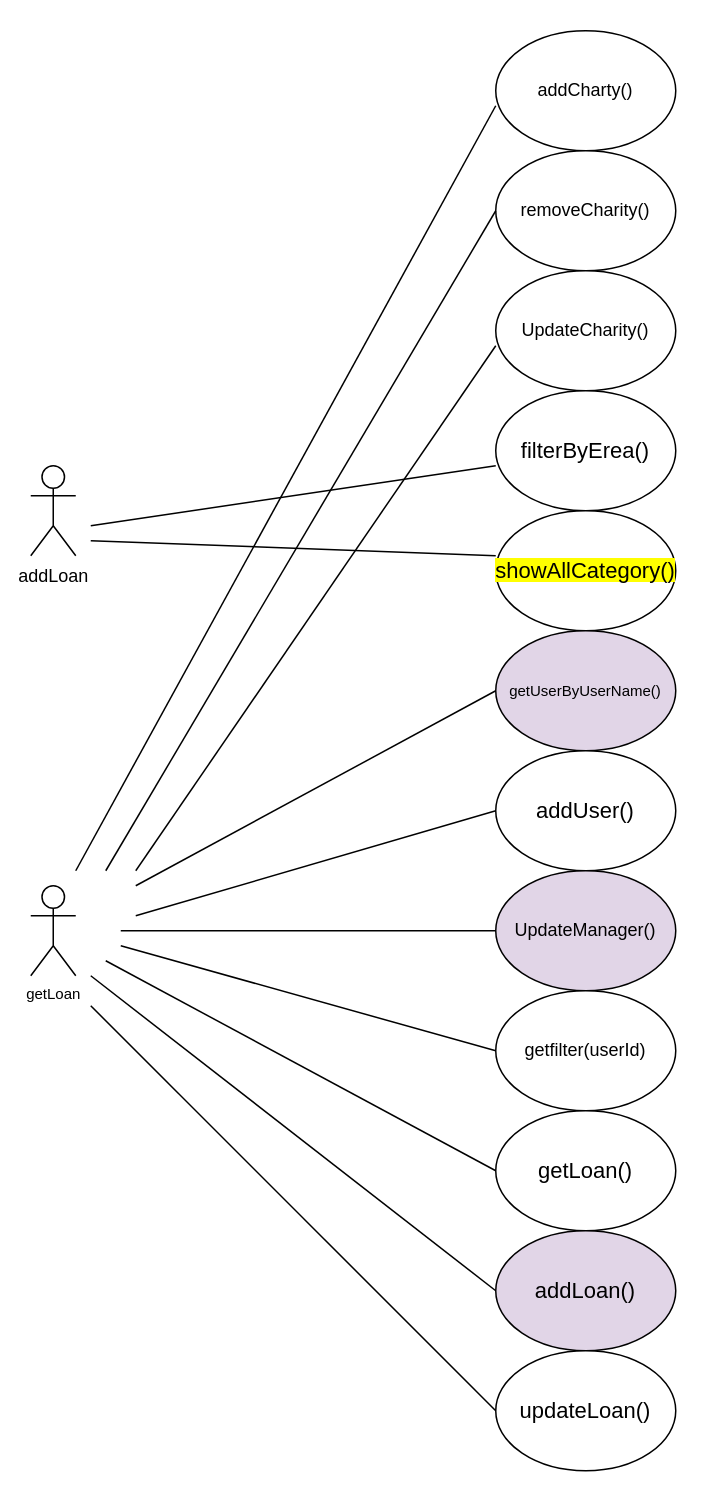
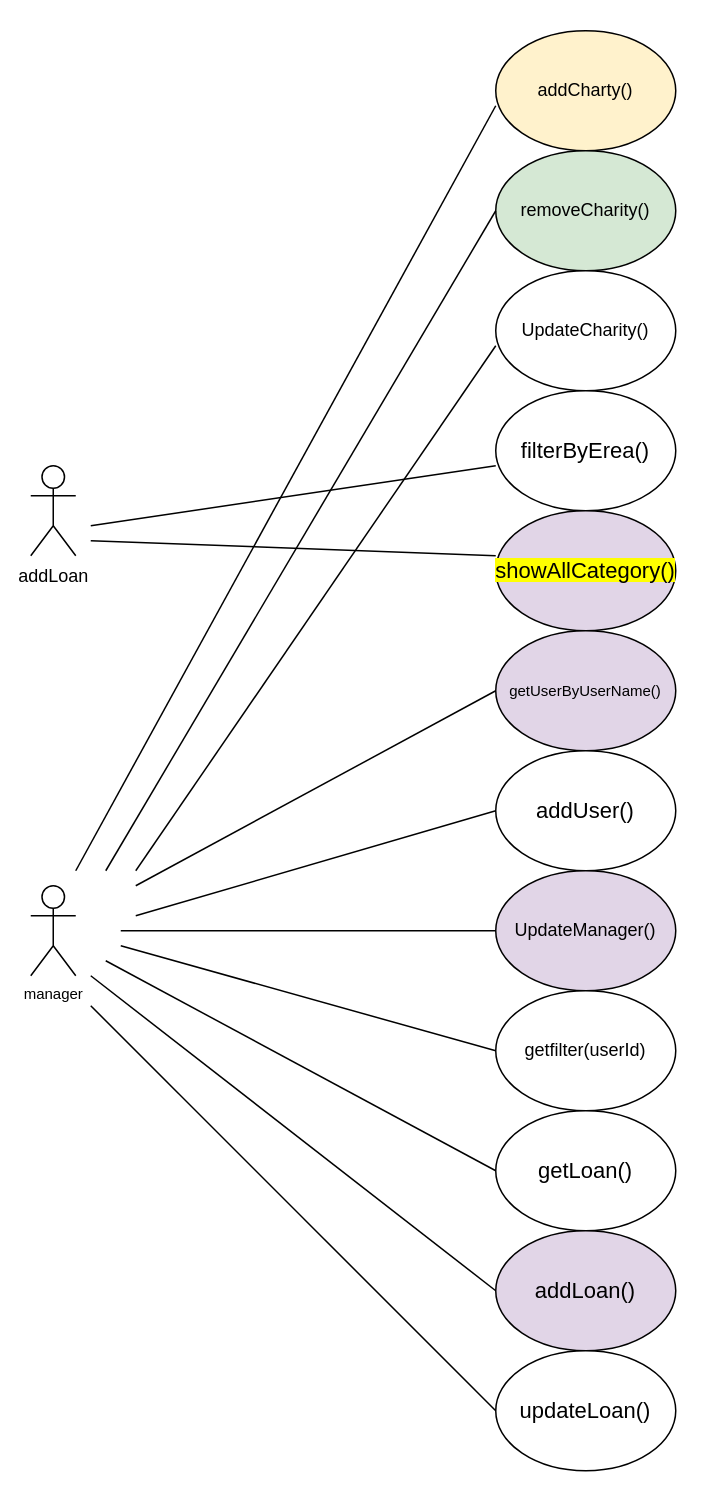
  <mxCell id="0" />
  <mxCell id="1" parent="0" />
- <mxCell id="2" value="&lt;br&gt;addCharty()&lt;br&gt;&lt;br&gt;" style="ellipse;whiteSpace=wrap;html=1;" vertex="1" parent="1"><mxGeometry x="330" y="20" width="120" height="80" as="geometry" /></mxCell>
+ <mxCell id="2" value="&lt;br&gt;addCharty()&lt;br&gt;&lt;br&gt;" style="ellipse;whiteSpace=wrap;html=1;fillColor=#fff2cc;" vertex="1" parent="1"><mxGeometry x="330" y="20" width="120" height="80" as="geometry" /></mxCell>
  <mxCell id="3" value="addLoan" style="shape=umlActor;verticalLabelPosition=bottom;verticalAlign=top;html=1;outlineConnect=0;" vertex="1" parent="1"><mxGeometry x="20" y="310" width="30" height="60" as="geometry" /></mxCell>
- <mxCell id="4" value="&lt;span style=&quot;font-size: 9pt; line-height: 107%; font-family: Helvetica, sans-serif; background-image: initial; background-position: initial; background-size: initial; background-repeat: initial; background-attachment: initial; background-origin: initial; background-clip: initial;&quot;&gt;removeCharity()&lt;/span&gt;" style="ellipse;whiteSpace=wrap;html=1;" vertex="1" parent="1"><mxGeometry x="330" y="100" width="120" height="80" as="geometry" /></mxCell>
+ <mxCell id="4" value="&lt;span style=&quot;font-size: 9pt; line-height: 107%; font-family: Helvetica, sans-serif; background-image: initial; background-position: initial; background-size: initial; background-repeat: initial; background-attachment: initial; background-origin: initial; background-clip: initial;&quot;&gt;removeCharity()&lt;/span&gt;" style="ellipse;whiteSpace=wrap;html=1;fillColor=#d5e8d4;" vertex="1" parent="1"><mxGeometry x="330" y="100" width="120" height="80" as="geometry" /></mxCell>
  <mxCell id="5" value="&lt;span style=&quot;font-size: 9pt; line-height: 107%; font-family: Helvetica, sans-serif; background-image: initial; background-position: initial; background-size: initial; background-repeat: initial; background-attachment: initial; background-origin: initial; background-clip: initial;&quot;&gt;UpdateCharity()&lt;/span&gt;" style="ellipse;whiteSpace=wrap;html=1;" vertex="1" parent="1"><mxGeometry x="330" y="180" width="120" height="80" as="geometry" /></mxCell>
  <mxCell id="6" value="&lt;span style=&quot;font-size:11.0pt;line-height:107%;&lt;br/&gt;font-family:&amp;quot;Calibri&amp;quot;,sans-serif;mso-ascii-theme-font:minor-latin;mso-fareast-font-family:&lt;br/&gt;Calibri;mso-fareast-theme-font:minor-latin;mso-hansi-theme-font:minor-latin;&lt;br/&gt;mso-bidi-font-family:Arial;mso-bidi-theme-font:minor-bidi;mso-ansi-language:&lt;br/&gt;EN-US;mso-fareast-language:EN-US;mso-bidi-language:HE&quot;&gt;filterByErea()&lt;/span&gt;" style="ellipse;whiteSpace=wrap;html=1;" vertex="1" parent="1"><mxGeometry x="330" y="260" width="120" height="80" as="geometry" /></mxCell>
- <mxCell id="7" value="&lt;span style=&quot;font-size:11.0pt;line-height:107%;&lt;br/&gt;font-family:&amp;quot;Calibri&amp;quot;,sans-serif;mso-ascii-theme-font:minor-latin;mso-fareast-font-family:&lt;br/&gt;Calibri;mso-fareast-theme-font:minor-latin;mso-hansi-theme-font:minor-latin;&lt;br/&gt;mso-bidi-font-family:Arial;mso-bidi-theme-font:minor-bidi;background:yellow;&lt;br/&gt;mso-highlight:yellow;mso-ansi-language:EN-US;mso-fareast-language:EN-US;&lt;br/&gt;mso-bidi-language:HE&quot;&gt;showAllCategory()&lt;/span&gt;" style="ellipse;whiteSpace=wrap;html=1;" vertex="1" parent="1"><mxGeometry x="330" y="340" width="120" height="80" as="geometry" /></mxCell>
+ <mxCell id="7" value="&lt;span style=&quot;font-size:11.0pt;line-height:107%;&lt;br/&gt;font-family:&amp;quot;Calibri&amp;quot;,sans-serif;mso-ascii-theme-font:minor-latin;mso-fareast-font-family:&lt;br/&gt;Calibri;mso-fareast-theme-font:minor-latin;mso-hansi-theme-font:minor-latin;&lt;br/&gt;mso-bidi-font-family:Arial;mso-bidi-theme-font:minor-bidi;background:yellow;&lt;br/&gt;mso-highlight:yellow;mso-ansi-language:EN-US;mso-fareast-language:EN-US;&lt;br/&gt;mso-bidi-language:HE&quot;&gt;showAllCategory()&lt;/span&gt;" style="ellipse;whiteSpace=wrap;html=1;fillColor=#e1d5e7;" vertex="1" parent="1"><mxGeometry x="330" y="340" width="120" height="80" as="geometry" /></mxCell>
  <mxCell id="8" value="&lt;span&gt;&lt;font style=&quot;font-size: 10px;&quot;&gt;getUserByUserName()&lt;/font&gt;&lt;/span&gt;" style="ellipse;whiteSpace=wrap;html=1;fillColor=#e1d5e7;" vertex="1" parent="1"><mxGeometry x="330" y="420" width="120" height="80" as="geometry" /></mxCell>
  <mxCell id="9" value="&lt;span style=&quot;font-size:11.0pt;line-height:107%;&lt;br/&gt;font-family:&amp;quot;Calibri&amp;quot;,sans-serif;mso-ascii-theme-font:minor-latin;mso-fareast-font-family:&lt;br/&gt;Calibri;mso-fareast-theme-font:minor-latin;mso-hansi-theme-font:minor-latin;&lt;br/&gt;mso-bidi-font-family:Arial;mso-bidi-theme-font:minor-bidi;mso-ansi-language:&lt;br/&gt;EN-US;mso-fareast-language:EN-US;mso-bidi-language:HE&quot;&gt;addUser()&lt;/span&gt;" style="ellipse;whiteSpace=wrap;html=1;" vertex="1" parent="1"><mxGeometry x="330" y="500" width="120" height="80" as="geometry" /></mxCell>
  <mxCell id="10" value="&lt;span&gt;UpdateManager()&lt;/span&gt;" style="ellipse;whiteSpace=wrap;html=1;fillColor=#e1d5e7;" vertex="1" parent="1"><mxGeometry x="330" y="580" width="120" height="80" as="geometry" /></mxCell>
  <mxCell id="11" value="&lt;p dir=&quot;RTL&quot; class=&quot;MsoNormal&quot;&gt;&lt;span dir=&quot;LTR&quot;&gt;getfilter(userId)&lt;/span&gt;&lt;span style=&quot;font-family:&amp;quot;Arial&amp;quot;,sans-serif;mso-ascii-font-family:Calibri;mso-ascii-theme-font:&lt;br/&gt;minor-latin;mso-hansi-font-family:Calibri;mso-hansi-theme-font:minor-latin;&lt;br/&gt;mso-bidi-theme-font:minor-bidi&quot; lang=&quot;HE&quot;&gt;&lt;/span&gt;&lt;/p&gt;" style="ellipse;whiteSpace=wrap;html=1;" vertex="1" parent="1"><mxGeometry x="330" y="660" width="120" height="80" as="geometry" /></mxCell>
  <mxCell id="12" value="&lt;span style=&quot;font-size:11.0pt;line-height:107%;&lt;br/&gt;font-family:&amp;quot;Calibri&amp;quot;,sans-serif;mso-ascii-theme-font:minor-latin;mso-fareast-font-family:&lt;br/&gt;Calibri;mso-fareast-theme-font:minor-latin;mso-hansi-theme-font:minor-latin;&lt;br/&gt;mso-bidi-font-family:Arial;mso-bidi-theme-font:minor-bidi;mso-ansi-language:&lt;br/&gt;EN-US;mso-fareast-language:EN-US;mso-bidi-language:HE&quot;&gt;getLoan()&lt;/span&gt;" style="ellipse;whiteSpace=wrap;html=1;" vertex="1" parent="1"><mxGeometry x="330" y="740" width="120" height="80" as="geometry" /></mxCell>
  <mxCell id="13" value="&lt;span style=&quot;font-size:11.0pt;line-height:107%;&lt;br/&gt;font-family:&amp;quot;Calibri&amp;quot;,sans-serif;mso-ascii-theme-font:minor-latin;mso-fareast-font-family:&lt;br/&gt;Calibri;mso-fareast-theme-font:minor-latin;mso-hansi-theme-font:minor-latin;&lt;br/&gt;mso-bidi-font-family:Arial;mso-bidi-theme-font:minor-bidi;mso-ansi-language:&lt;br/&gt;EN-US;mso-fareast-language:EN-US;mso-bidi-language:HE&quot;&gt;addLoan()&lt;/span&gt;" style="ellipse;whiteSpace=wrap;html=1;fillColor=#e1d5e7;" vertex="1" parent="1"><mxGeometry x="330" y="820" width="120" height="80" as="geometry" /></mxCell>
  <mxCell id="14" value="&lt;span style=&quot;font-size:11.0pt;line-height:107%;&lt;br/&gt;font-family:&amp;quot;Calibri&amp;quot;,sans-serif;mso-ascii-theme-font:minor-latin;mso-fareast-font-family:&lt;br/&gt;Calibri;mso-fareast-theme-font:minor-latin;mso-hansi-theme-font:minor-latin;&lt;br/&gt;mso-bidi-font-family:Arial;mso-bidi-theme-font:minor-bidi;mso-ansi-language:&lt;br/&gt;EN-US;mso-fareast-language:EN-US;mso-bidi-language:HE&quot;&gt;updateLoan()&lt;/span&gt;" style="ellipse;whiteSpace=wrap;html=1;" vertex="1" parent="1"><mxGeometry x="330" y="900" width="120" height="80" as="geometry" /></mxCell>
- <mxCell id="15" value="getLoan" style="shape=umlActor;verticalLabelPosition=bottom;verticalAlign=top;html=1;outlineConnect=0;fontSize=10;" vertex="1" parent="1"><mxGeometry x="20" y="590" width="30" height="60" as="geometry" /></mxCell>
+ <mxCell id="15" value="manager" style="shape=umlActor;verticalLabelPosition=bottom;verticalAlign=top;html=1;outlineConnect=0;fontSize=10;" vertex="1" parent="1"><mxGeometry x="20" y="590" width="30" height="60" as="geometry" /></mxCell>
  <mxCell id="16" value="" style="endArrow=none;html=1;rounded=0;fontSize=10;" edge="1" parent="1"><mxGeometry width="50" height="50" relative="1" as="geometry"><mxPoint x="50" y="580" as="sourcePoint" /><mxPoint x="330" y="70" as="targetPoint" /></mxGeometry></mxCell>
  <mxCell id="17" value="" style="endArrow=none;html=1;rounded=0;fontSize=10;" edge="1" parent="1"><mxGeometry width="50" height="50" relative="1" as="geometry"><mxPoint x="70" y="580" as="sourcePoint" /><mxPoint x="330" y="140" as="targetPoint" /></mxGeometry></mxCell>
  <mxCell id="18" value="" style="endArrow=none;html=1;rounded=0;fontSize=10;" edge="1" parent="1"><mxGeometry width="50" height="50" relative="1" as="geometry"><mxPoint x="90" y="580" as="sourcePoint" /><mxPoint x="330" y="230" as="targetPoint" /></mxGeometry></mxCell>
  <mxCell id="19" value="" style="endArrow=none;html=1;rounded=0;fontSize=10;" edge="1" parent="1"><mxGeometry width="50" height="50" relative="1" as="geometry"><mxPoint x="60" y="350" as="sourcePoint" /><mxPoint x="330" y="310" as="targetPoint" /></mxGeometry></mxCell>
  <mxCell id="20" value="" style="endArrow=none;html=1;rounded=0;fontSize=10;" edge="1" parent="1"><mxGeometry width="50" height="50" relative="1" as="geometry"><mxPoint x="60" y="360" as="sourcePoint" /><mxPoint x="330" y="370" as="targetPoint" /></mxGeometry></mxCell>
  <mxCell id="21" value="" style="endArrow=none;html=1;rounded=0;fontSize=10;" edge="1" parent="1"><mxGeometry width="50" height="50" relative="1" as="geometry"><mxPoint x="90" y="590" as="sourcePoint" /><mxPoint x="330" y="460" as="targetPoint" /></mxGeometry></mxCell>
  <mxCell id="22" value="" style="endArrow=none;html=1;rounded=0;fontSize=10;" edge="1" parent="1"><mxGeometry width="50" height="50" relative="1" as="geometry"><mxPoint x="90" y="610" as="sourcePoint" /><mxPoint x="330" y="540" as="targetPoint" /></mxGeometry></mxCell>
  <mxCell id="23" value="" style="endArrow=none;html=1;rounded=0;fontSize=10;" edge="1" parent="1"><mxGeometry width="50" height="50" relative="1" as="geometry"><mxPoint x="80" y="620" as="sourcePoint" /><mxPoint x="330" y="620" as="targetPoint" /></mxGeometry></mxCell>
  <mxCell id="24" value="" style="endArrow=none;html=1;rounded=0;fontSize=10;" edge="1" parent="1"><mxGeometry width="50" height="50" relative="1" as="geometry"><mxPoint x="80" y="630" as="sourcePoint" /><mxPoint x="330" y="700" as="targetPoint" /></mxGeometry></mxCell>
  <mxCell id="25" value="" style="endArrow=none;html=1;rounded=0;fontSize=10;" edge="1" parent="1"><mxGeometry width="50" height="50" relative="1" as="geometry"><mxPoint x="70" y="640" as="sourcePoint" /><mxPoint x="330" y="780" as="targetPoint" /></mxGeometry></mxCell>
  <mxCell id="26" value="" style="endArrow=none;html=1;rounded=0;fontSize=10;" edge="1" parent="1"><mxGeometry width="50" height="50" relative="1" as="geometry"><mxPoint x="60" y="650" as="sourcePoint" /><mxPoint x="330" y="860" as="targetPoint" /></mxGeometry></mxCell>
  <mxCell id="27" value="" style="endArrow=none;html=1;rounded=0;fontSize=10;" edge="1" parent="1"><mxGeometry width="50" height="50" relative="1" as="geometry"><mxPoint x="60" y="670" as="sourcePoint" /><mxPoint x="330" y="940" as="targetPoint" /></mxGeometry></mxCell>
